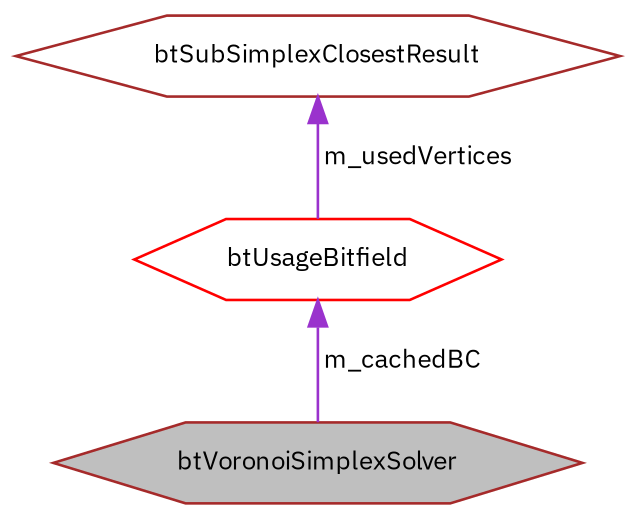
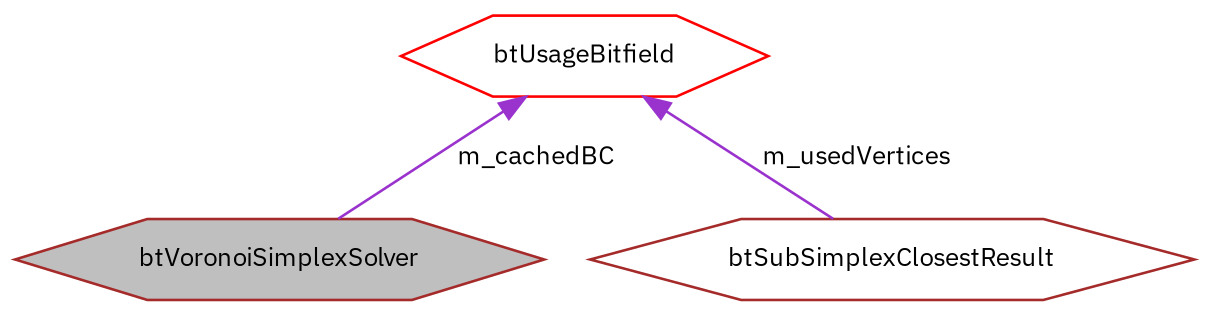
  digraph {
    fontname="IBM Plex Sans"
    node [color=brown fillcolor=white fontname="IBM Plex Sans" fontsize=10 shape=hexagon style=filled]
    edge [color=darkorchid3 dir=back fontname="IBM Plex Sans" fontsize=10 labelfontname=Helvetica labelfontsize=10 style=solid]
    n1 [fillcolor=grey75 fontcolor=black height=0.2 label=btVoronoiSimplexSolver width=0.4]
    n2 [height=0.2 label=btSubSimplexClosestResult width=0.4]
    n3 [color=red height=0.2 label=btUsageBitfield width=0.4]
    n3 -> n1 [label=" m_cachedBC"]
-   n2 -> n3 [label=" m_usedVertices"]
+   n3 -> n2 [label=" m_usedVertices"]
  }
